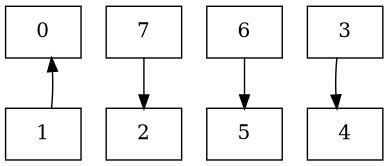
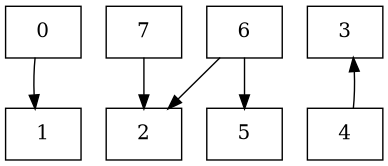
  digraph {
    node [shape=record]
    n1 [label="{0}"]
    n2 [label="{1}"]
    n3 [label="{2}"]
    n4 [label="{3}"]
    n5 [label="{4}"]
    n6 [label="{5}"]
    n7 [label="{6}"]
    n8 [label="{7}"]
-   n2 -> n1
-   n4 -> n5
+   n1 -> n2
+   n5 -> n4
+   n7 -> n3
    n7 -> n6
    n8 -> n3
  }
